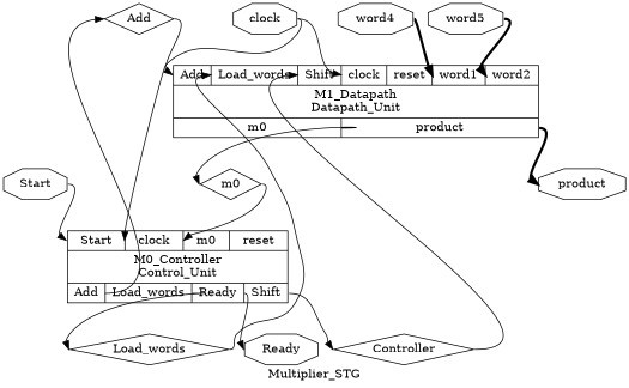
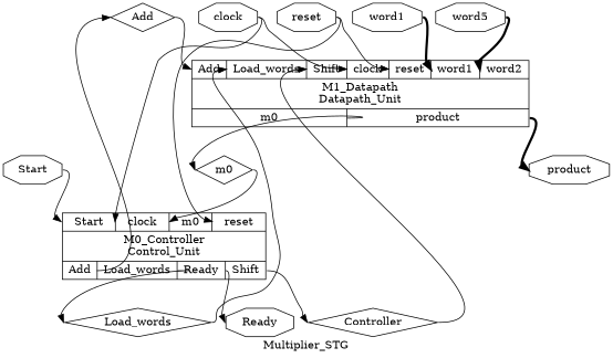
  digraph {
    label=Multiplier_STG
    rankdir=TB
    remincross=true
    node [color=black fontcolor=black shape=octagon]
    edge [color=black headport=w tailport=e]
    n1 [label=Add shape=diamond]
    n2 [label="{{<p1> Add|<p3> Load_words|<p2> Shift|<p6> clock|<p5> reset|<p9> word1|<p8> word2}|M1_Datapath\nDatapath_Unit|{<p4> m0|<p11> product}}" shape=record color="" fontcolor=""]
    n3 [label=m0 shape=diamond]
    n4 [label=product]
    n5 [label=Controller shape=diamond]
    n6 [label=Load_words shape=diamond]
    n7 [label="{{<p7> Start|<p6> clock|<p4> m0|<p5> reset}|M0_Controller\nControl_Unit|{<p1> Add|<p3> Load_words|<p10> Ready|<p2> Shift}}" shape=record color="" fontcolor=""]
    n8 [label=Ready]
+   n9 [label=reset]
    n10 [label=clock]
    n11 [label=Start]
    n12 [label=word5]
-   n13 [label=word4]
+   n13 [label=word1]
    n1 -> n2 [headport="p1:w"]
    n2 -> n3 [tailport="p4:e"]
    n2 -> n4 [style="setlinewidth(3)" tailport="p11:e"]
    n3 -> n7 [headport="p4:w"]
    n5 -> n2 [headport="p2:w"]
    n6 -> n2 [headport="p3:w"]
    n7 -> n1 [tailport="p1:e"]
    n7 -> n5 [tailport="p2:e"]
    n7 -> n6 [tailport="p3:e"]
    n7 -> n8 [tailport="p10:e"]
+   n9 -> n2 [headport="p5:w"]
+   n9 -> n7 [headport="p5:w"]
    n10 -> n2 [headport="p6:w"]
    n10 -> n7 [headport="p6:w"]
    n11 -> n7 [headport="p7:w"]
    n12 -> n2 [headport="p8:w" style="setlinewidth(3)"]
    n13 -> n2 [headport="p9:w" style="setlinewidth(3)"]
  }
